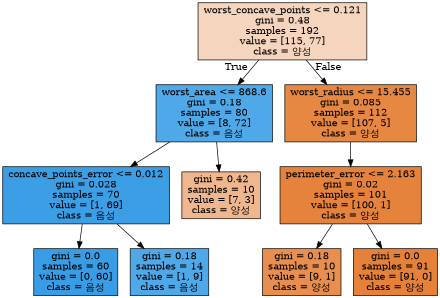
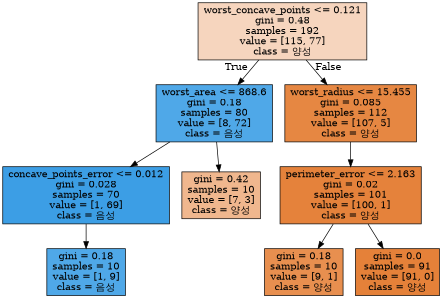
  digraph {
    node [color=black fillcolor="#4fa8e8" shape=box style=filled]
    n1 [fillcolor="#f6d5be" label="worst_concave_points <= 0.121\ngini = 0.48\nsamples = 192\nvalue = [115, 77]\nclass = 양성"]
    n2 [label="worst_area <= 868.6\ngini = 0.18\nsamples = 80\nvalue = [8, 72]\nclass = 음성"]
    n3 [fillcolor="#e68742" label="worst_radius <= 15.455\ngini = 0.085\nsamples = 112\nvalue = [107, 5]\nclass = 양성"]
    n4 [fillcolor="#3c9ee5" label="concave_points_error <= 0.012\ngini = 0.028\nsamples = 70\nvalue = [1, 69]\nclass = 음성"]
    n5 [fillcolor="#f0b78e" label="gini = 0.42\nsamples = 10\nvalue = [7, 3]\nclass = 양성"]
    n6 [fillcolor="#e5823b" label="perimeter_error <= 2.163\ngini = 0.02\nsamples = 101\nvalue = [100, 1]\nclass = 양성"]
-   n7 [fillcolor="#399de5" label="gini = 0.0\nsamples = 60\nvalue = [0, 60]\nclass = 음성"]
-   n8 [label="gini = 0.18\nsamples = 14\nvalue = [1, 9]\nclass = 음성"]
+   n8 [label="gini = 0.18\nsamples = 10\nvalue = [1, 9]\nclass = 음성"]
    n9 [fillcolor="#e88f4f" label="gini = 0.18\nsamples = 10\nvalue = [9, 1]\nclass = 양성"]
    n10 [fillcolor="#e58139" label="gini = 0.0\nsamples = 91\nvalue = [91, 0]\nclass = 양성"]
    n1 -> n2 [headlabel=True labelangle=45 labeldistance=2.5]
    n1 -> n3 [headlabel=False labelangle=-45 labeldistance=2.5]
    n2 -> n4
    n2 -> n5
    n3 -> n6
-   n4 -> n7
    n4 -> n8
    n6 -> n9
    n6 -> n10
  }
